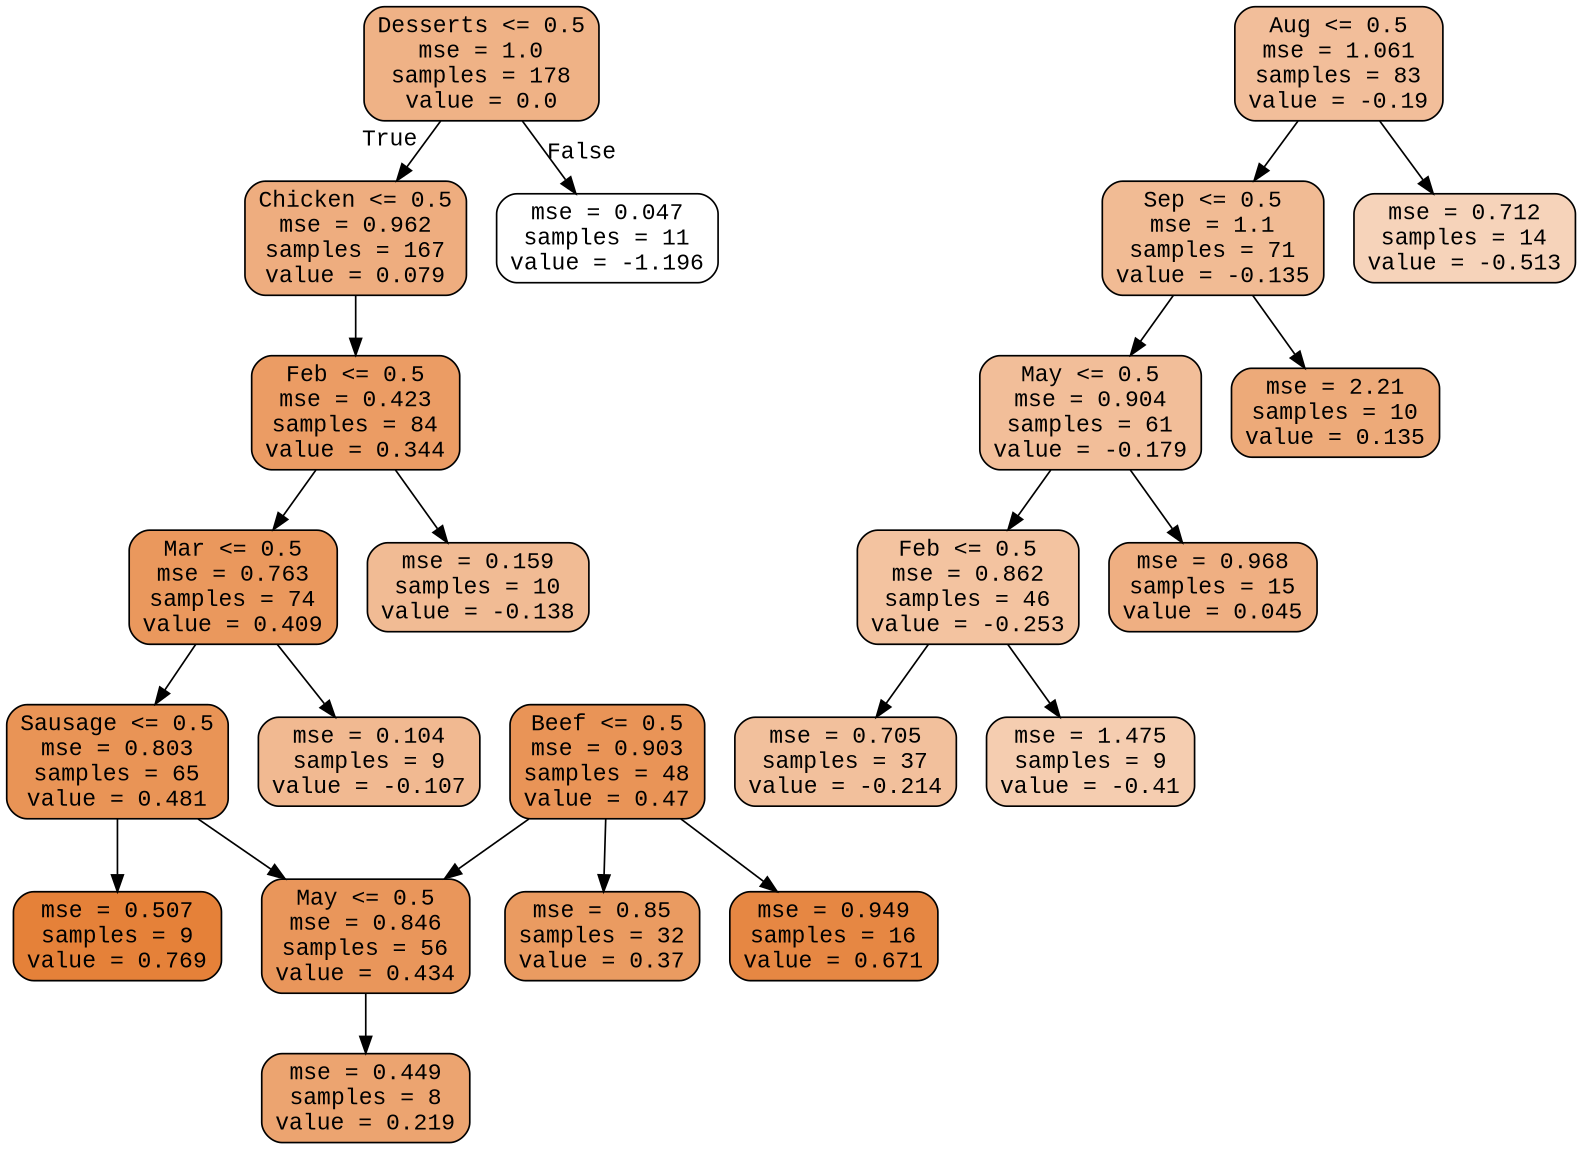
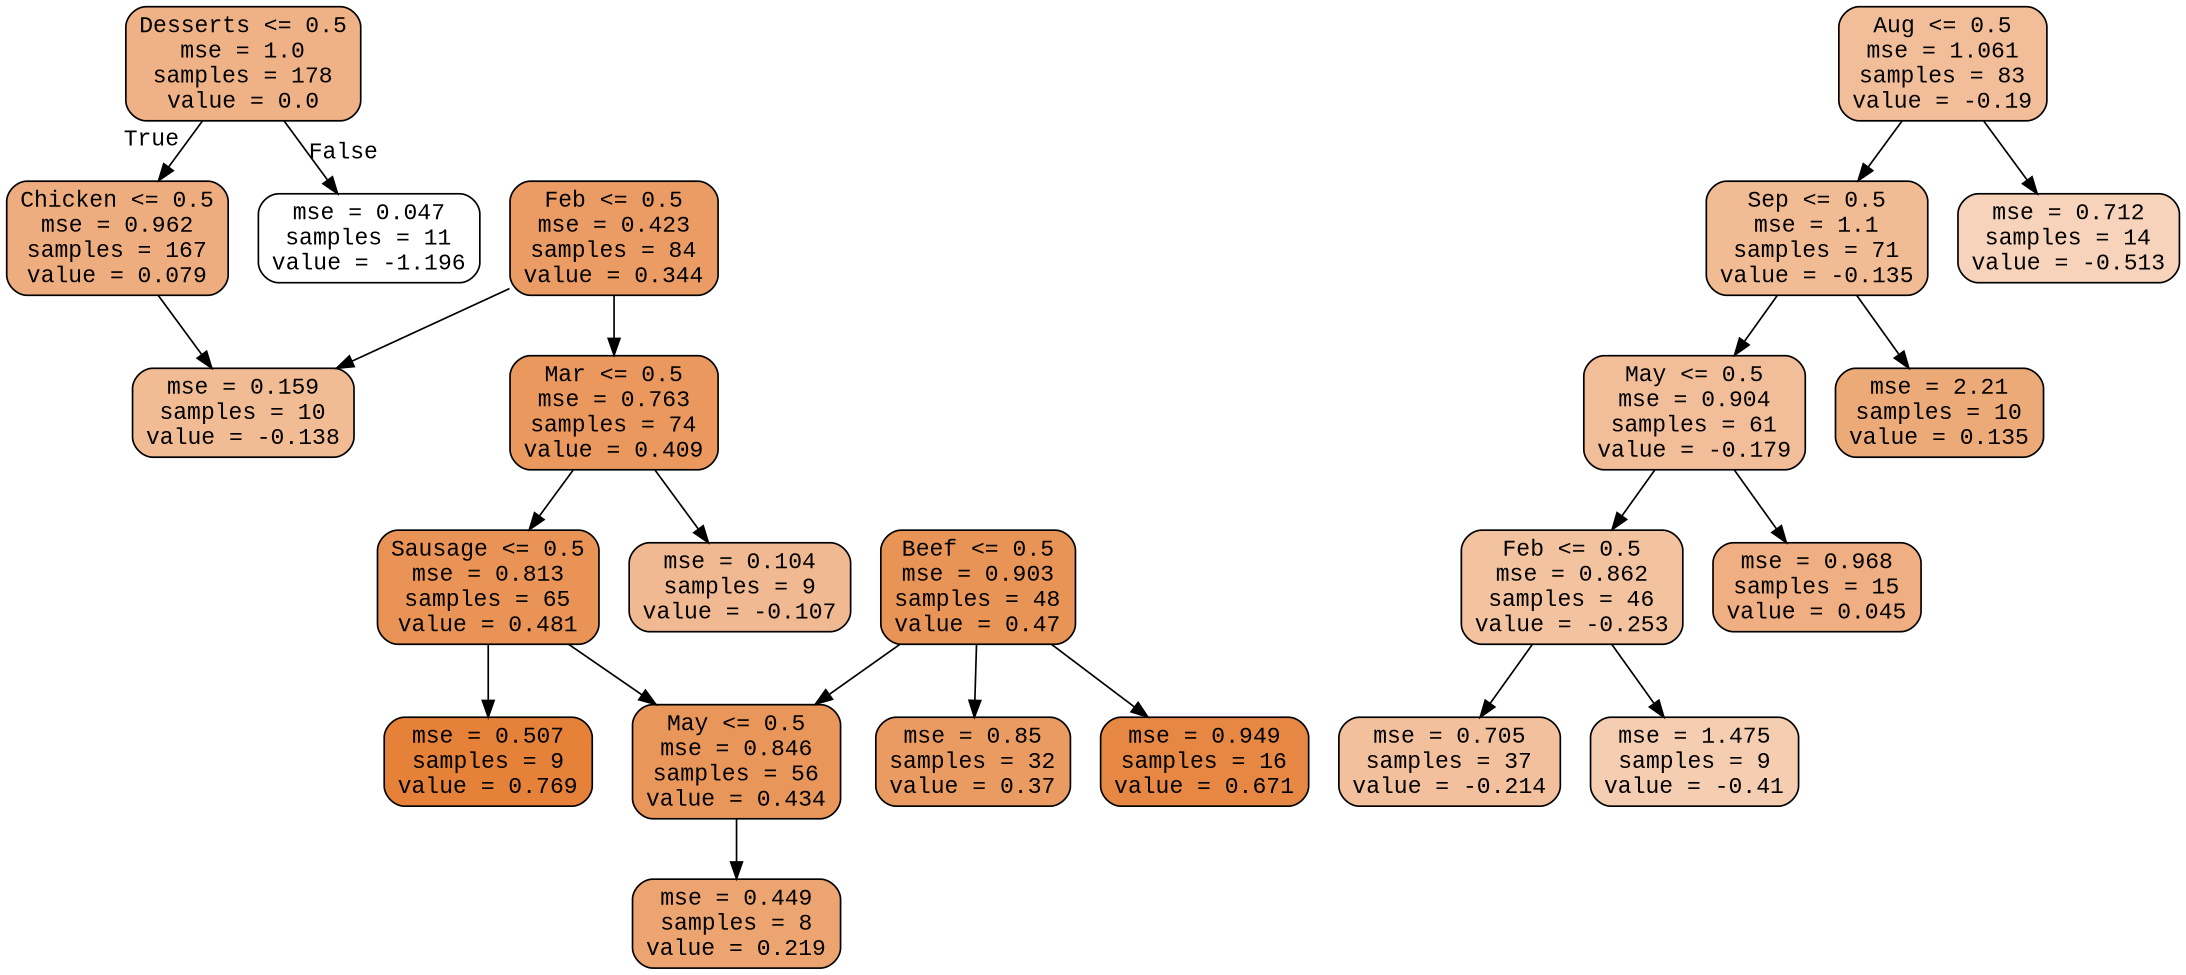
  digraph {
    fontname="Liberation Mono"
    node [color=black fillcolor="#f1bb94" fontname="Liberation Mono" shape=box style="filled, rounded"]
    edge [fontname="Liberation Mono"]
    n1 [fillcolor="#efb286" label="Desserts <= 0.5\nmse = 1.0\nsamples = 178\nvalue = 0.0"]
    n2 [fillcolor="#eead7f" label="Chicken <= 0.5\nmse = 0.962\nsamples = 167\nvalue = 0.079"]
    n3 [fillcolor="#ffffff" label="mse = 0.047\nsamples = 11\nvalue = -1.196"]
    n4 [fillcolor="#eb9c64" label="Feb <= 0.5\nmse = 0.423\nsamples = 84\nvalue = 0.344"]
    n5 [fillcolor="#ea985d" label="Mar <= 0.5\nmse = 0.763\nsamples = 74\nvalue = 0.409"]
    n6 [label="mse = 0.159\nsamples = 10\nvalue = -0.138"]
    n7 [fillcolor="#f2be9a" label="Aug <= 0.5\nmse = 1.061\nsamples = 83\nvalue = -0.19"]
    n8 [label="Sep <= 0.5\nmse = 1.1\nsamples = 71\nvalue = -0.135"]
    n9 [fillcolor="#f6d3ba" label="mse = 0.712\nsamples = 14\nvalue = -0.513"]
-   n10 [fillcolor="#e99456" label="Sausage <= 0.5\nmse = 0.803\nsamples = 65\nvalue = 0.481"]
+   n10 [fillcolor="#e99456" label="Sausage <= 0.5\nmse = 0.813\nsamples = 65\nvalue = 0.481"]
    n11 [fillcolor="#f1b991" label="mse = 0.104\nsamples = 9\nvalue = -0.107"]
    n12 [fillcolor="#e9965b" label="May <= 0.5\nmse = 0.846\nsamples = 56\nvalue = 0.434"]
    n13 [fillcolor="#e58139" label="mse = 0.507\nsamples = 9\nvalue = 0.769"]
    n14 [fillcolor="#eca470" label="mse = 0.449\nsamples = 8\nvalue = 0.219"]
    n15 [fillcolor="#e99457" label="Beef <= 0.5\nmse = 0.903\nsamples = 48\nvalue = 0.47"]
    n16 [fillcolor="#ea9b61" label="mse = 0.85\nsamples = 32\nvalue = 0.37"]
    n17 [fillcolor="#e68743" label="mse = 0.949\nsamples = 16\nvalue = 0.671"]
    n18 [fillcolor="#f2be99" label="May <= 0.5\nmse = 0.904\nsamples = 61\nvalue = -0.179"]
    n19 [fillcolor="#edaa79" label="mse = 2.21\nsamples = 10\nvalue = 0.135"]
    n20 [fillcolor="#f3c3a0" label="Feb <= 0.5\nmse = 0.862\nsamples = 46\nvalue = -0.253"]
    n21 [fillcolor="#efaf82" label="mse = 0.968\nsamples = 15\nvalue = 0.045"]
    n22 [fillcolor="#f2c09c" label="mse = 0.705\nsamples = 37\nvalue = -0.214"]
    n23 [fillcolor="#f5cdb0" label="mse = 1.475\nsamples = 9\nvalue = -0.41"]
    n1 -> n2 [headlabel=True labelangle=45 labeldistance=2.5]
    n1 -> n3 [headlabel=False labelangle=-45 labeldistance=2.5]
-   n2 -> n4
+   n2 -> n6
    n4 -> n5
    n4 -> n6
    n5 -> n10
    n5 -> n11
    n7 -> n8
    n7 -> n9
    n8 -> n18
    n8 -> n19
    n10 -> n12
    n10 -> n13
    n12 -> n14
    n15 -> n12
    n15 -> n16
    n15 -> n17
    n18 -> n20
    n18 -> n21
    n20 -> n22
    n20 -> n23
  }
